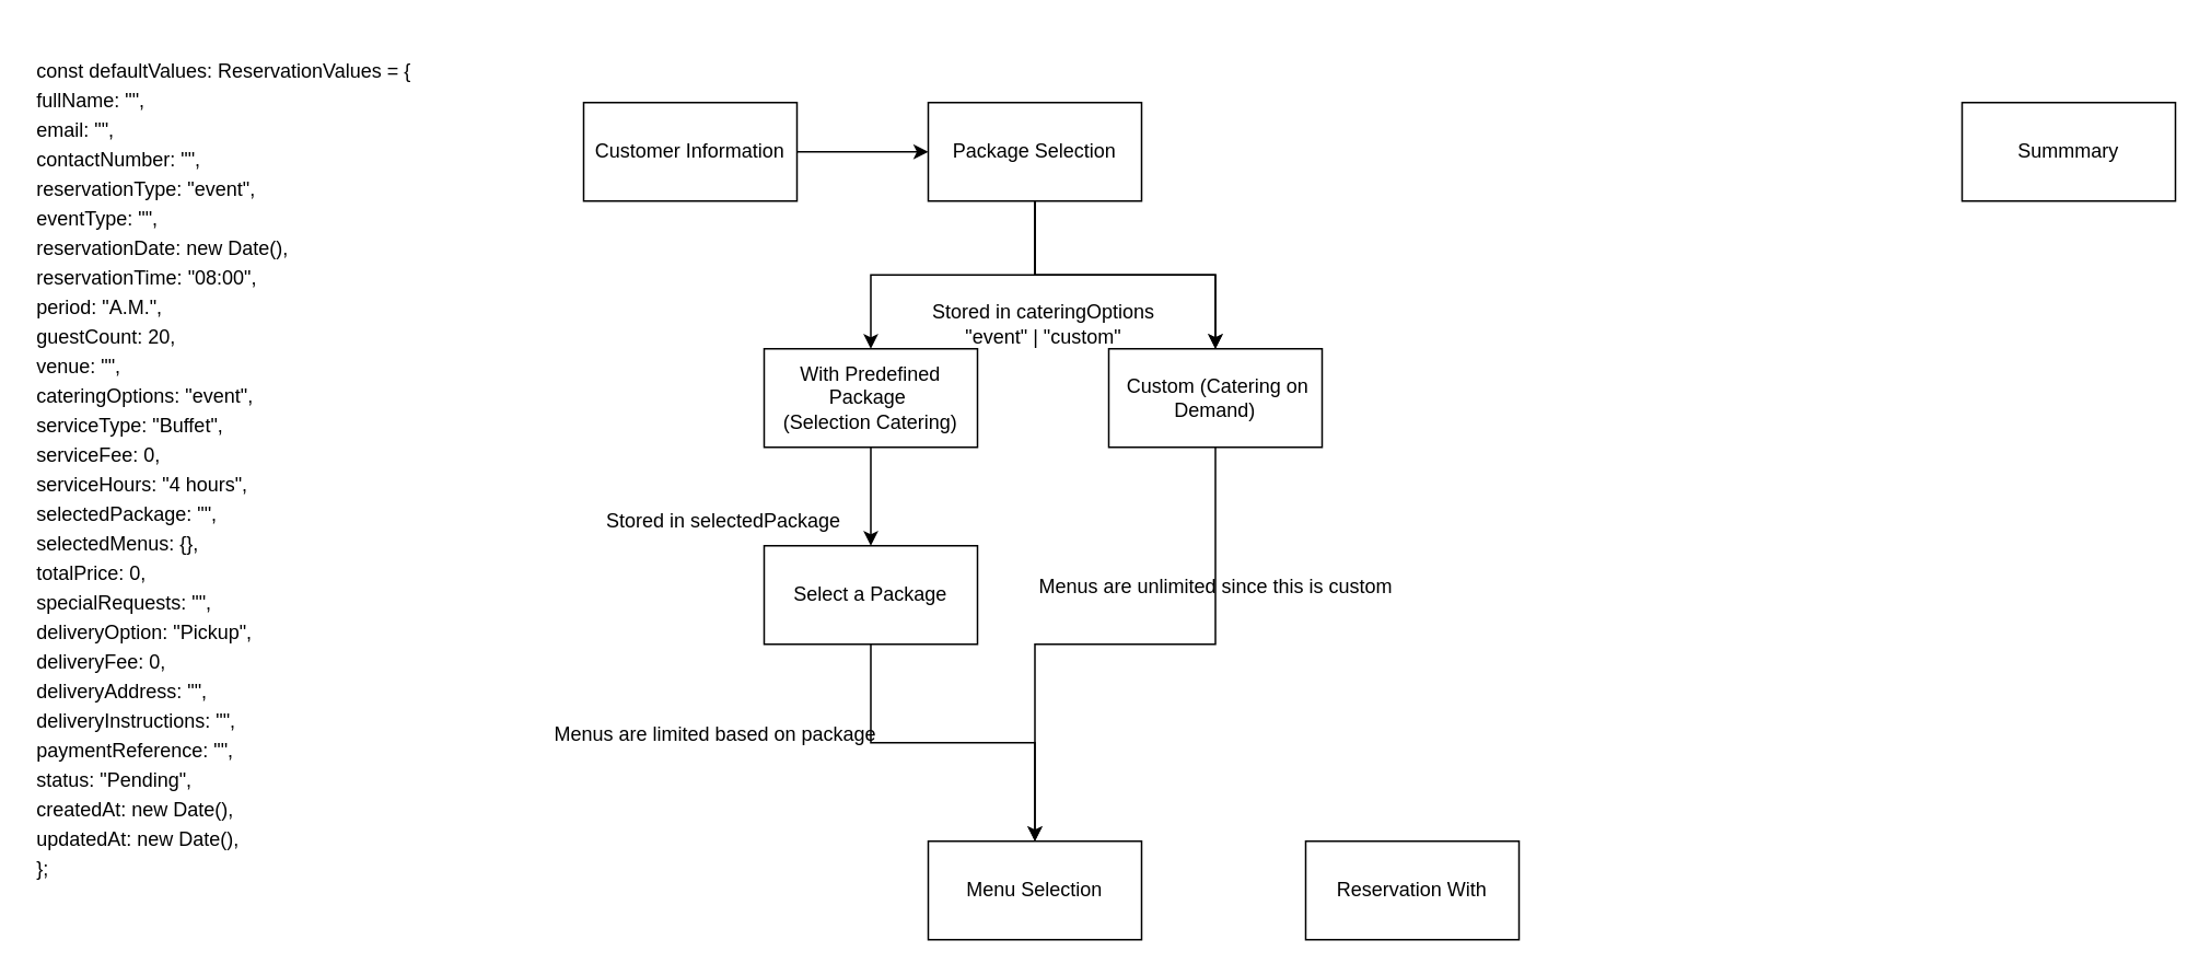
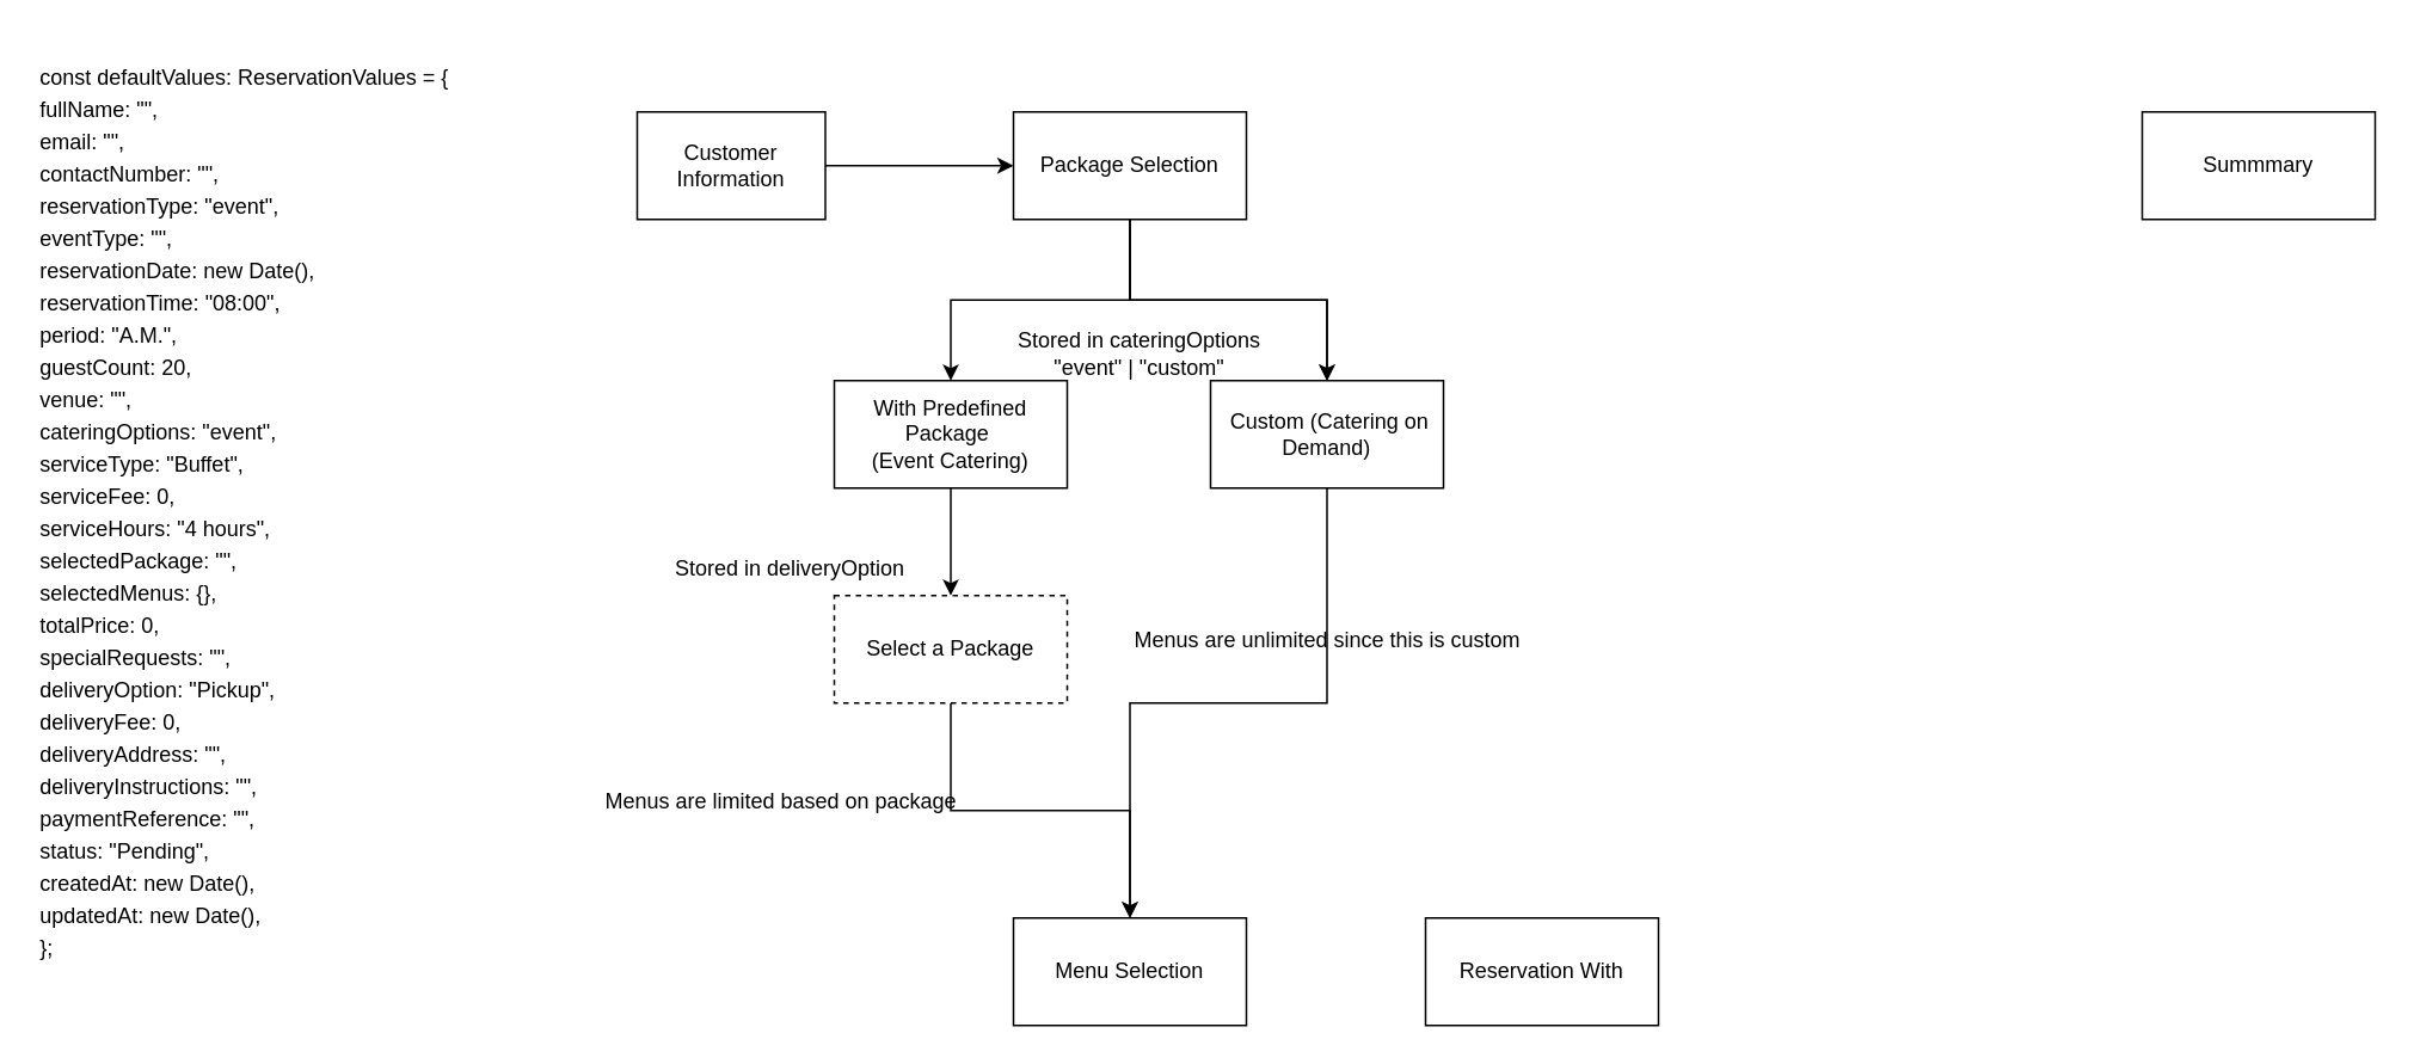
  <mxCell id="0" />
  <mxCell id="1" parent="0" />
  <mxCell id="2" value="" style="edgeStyle=orthogonalEdgeStyle;rounded=0;orthogonalLoop=1;jettySize=auto;html=1;" edge="1" parent="1" source="3" target="7"><mxGeometry relative="1" as="geometry" /></mxCell>
- <mxCell id="3" value="Customer Information" style="rounded=0;whiteSpace=wrap;html=1;" vertex="1" parent="1"><mxGeometry x="355" y="62" width="130" height="60" as="geometry" /></mxCell>
+ <mxCell id="3" value="Customer Information" style="rounded=0;whiteSpace=wrap;html=1;" vertex="1" parent="1"><mxGeometry x="355" y="62" width="105" height="60" as="geometry" /></mxCell>
  <mxCell id="4" value="" style="edgeStyle=orthogonalEdgeStyle;rounded=0;orthogonalLoop=1;jettySize=auto;html=1;" edge="1" parent="1" source="7" target="12"><mxGeometry relative="1" as="geometry" /></mxCell>
  <mxCell id="5" value="" style="edgeStyle=orthogonalEdgeStyle;rounded=0;orthogonalLoop=1;jettySize=auto;html=1;" edge="1" parent="1" source="7" target="12"><mxGeometry relative="1" as="geometry" /></mxCell>
  <mxCell id="6" style="edgeStyle=orthogonalEdgeStyle;rounded=0;orthogonalLoop=1;jettySize=auto;html=1;entryX=0.5;entryY=0;entryDx=0;entryDy=0;" edge="1" parent="1" source="7" target="14"><mxGeometry relative="1" as="geometry"><mxPoint x="565" y="212" as="targetPoint" /></mxGeometry></mxCell>
  <mxCell id="7" value="Package Selection" style="rounded=0;whiteSpace=wrap;html=1;" vertex="1" parent="1"><mxGeometry x="565" y="62" width="130" height="60" as="geometry" /></mxCell>
  <mxCell id="8" value="Menu Selection" style="rounded=0;whiteSpace=wrap;html=1;" vertex="1" parent="1"><mxGeometry x="565" y="512" width="130" height="60" as="geometry" /></mxCell>
  <mxCell id="9" value="Reservation With" style="rounded=0;whiteSpace=wrap;html=1;" vertex="1" parent="1"><mxGeometry x="795" y="512" width="130" height="60" as="geometry" /></mxCell>
  <mxCell id="10" value="Summmary" style="rounded=0;whiteSpace=wrap;html=1;" vertex="1" parent="1"><mxGeometry x="1195" y="62" width="130" height="60" as="geometry" /></mxCell>
  <mxCell id="11" style="edgeStyle=orthogonalEdgeStyle;rounded=0;orthogonalLoop=1;jettySize=auto;html=1;" edge="1" parent="1" source="12" target="8"><mxGeometry relative="1" as="geometry" /></mxCell>
  <mxCell id="12" value="&amp;nbsp;Custom (Catering on Demand)" style="rounded=0;whiteSpace=wrap;html=1;" vertex="1" parent="1"><mxGeometry x="675" y="212" width="130" height="60" as="geometry" /></mxCell>
  <mxCell id="13" value="" style="edgeStyle=orthogonalEdgeStyle;rounded=0;orthogonalLoop=1;jettySize=auto;html=1;" edge="1" parent="1" source="14" target="18"><mxGeometry relative="1" as="geometry" /></mxCell>
- <mxCell id="14" value="&lt;div&gt;With Predefined Package&amp;nbsp;&lt;/div&gt;&lt;div&gt;(Selection Catering)&lt;/div&gt;" style="rounded=0;whiteSpace=wrap;html=1;" vertex="1" parent="1"><mxGeometry x="465" y="212" width="130" height="60" as="geometry" /></mxCell>
+ <mxCell id="14" value="&lt;div&gt;With Predefined Package&amp;nbsp;&lt;/div&gt;&lt;div&gt;(Event Catering)&lt;/div&gt;" style="rounded=0;whiteSpace=wrap;html=1;" vertex="1" parent="1"><mxGeometry x="465" y="212" width="130" height="60" as="geometry" /></mxCell>
  <mxCell id="15" value="&lt;div&gt;Stored in cateringOptions&lt;/div&gt;&lt;div&gt;&quot;event&quot; | &quot;custom&quot;&lt;/div&gt;" style="text;html=1;align=center;verticalAlign=middle;resizable=0;points=[];autosize=1;strokeColor=none;fillColor=none;" vertex="1" parent="1"><mxGeometry x="555" y="177" width="160" height="40" as="geometry" /></mxCell>
  <mxCell id="16" value="&lt;p style=&quot;line-height: 50%;&quot; align=&quot;left&quot; data-pm-slice=&quot;0 0 []&quot;&gt;const defaultValues: ReservationValues = {&lt;/p&gt;&lt;p style=&quot;line-height: 50%;&quot; align=&quot;left&quot;&gt;  fullName: &quot;&quot;,&lt;/p&gt;&lt;p style=&quot;line-height: 50%;&quot; align=&quot;left&quot;&gt;  email: &quot;&quot;,&lt;/p&gt;&lt;p style=&quot;line-height: 50%;&quot; align=&quot;left&quot;&gt;  contactNumber: &quot;&quot;,&lt;/p&gt;&lt;p style=&quot;line-height: 50%;&quot; align=&quot;left&quot;&gt;  reservationType: &quot;event&quot;,&lt;/p&gt;&lt;p style=&quot;line-height: 50%;&quot; align=&quot;left&quot;&gt;  eventType: &quot;&quot;,&lt;/p&gt;&lt;p style=&quot;line-height: 50%;&quot; align=&quot;left&quot;&gt;  reservationDate: new Date(),&lt;/p&gt;&lt;p style=&quot;line-height: 50%;&quot; align=&quot;left&quot;&gt;  reservationTime: &quot;08:00&quot;,&lt;/p&gt;&lt;p style=&quot;line-height: 50%;&quot; align=&quot;left&quot;&gt;  period: &quot;A.M.&quot;,&lt;/p&gt;&lt;p style=&quot;line-height: 50%;&quot; align=&quot;left&quot;&gt;  guestCount: 20,&lt;/p&gt;&lt;p style=&quot;line-height: 50%;&quot; align=&quot;left&quot;&gt;  venue: &quot;&quot;,&lt;/p&gt;&lt;p style=&quot;line-height: 50%;&quot; align=&quot;left&quot;&gt;  cateringOptions: &quot;event&quot;,&lt;/p&gt;&lt;p style=&quot;line-height: 50%;&quot; align=&quot;left&quot;&gt;  serviceType: &quot;Buffet&quot;,&lt;/p&gt;&lt;p style=&quot;line-height: 50%;&quot; align=&quot;left&quot;&gt;  serviceFee: 0,&lt;/p&gt;&lt;p style=&quot;line-height: 50%;&quot; align=&quot;left&quot;&gt;  serviceHours: &quot;4 hours&quot;,&lt;/p&gt;&lt;p style=&quot;line-height: 50%;&quot; align=&quot;left&quot;&gt;  selectedPackage: &quot;&quot;,&lt;/p&gt;&lt;p style=&quot;line-height: 50%;&quot; align=&quot;left&quot;&gt;  selectedMenus: {},&lt;/p&gt;&lt;p style=&quot;line-height: 50%;&quot; align=&quot;left&quot;&gt;  totalPrice: 0,&lt;/p&gt;&lt;p style=&quot;line-height: 50%;&quot; align=&quot;left&quot;&gt;  specialRequests: &quot;&quot;,&lt;/p&gt;&lt;p style=&quot;line-height: 50%;&quot; align=&quot;left&quot;&gt;  deliveryOption: &quot;Pickup&quot;,&lt;/p&gt;&lt;p style=&quot;line-height: 50%;&quot; align=&quot;left&quot;&gt;  deliveryFee: 0,&lt;/p&gt;&lt;p style=&quot;line-height: 50%;&quot; align=&quot;left&quot;&gt;  deliveryAddress: &quot;&quot;,&lt;/p&gt;&lt;p style=&quot;line-height: 50%;&quot; align=&quot;left&quot;&gt;  deliveryInstructions: &quot;&quot;,&lt;/p&gt;&lt;p style=&quot;line-height: 50%;&quot; align=&quot;left&quot;&gt;  paymentReference: &quot;&quot;,&lt;/p&gt;&lt;p style=&quot;line-height: 50%;&quot; align=&quot;left&quot;&gt;  status: &quot;Pending&quot;,&lt;/p&gt;&lt;p style=&quot;line-height: 50%;&quot; align=&quot;left&quot;&gt;  createdAt: new Date(),&lt;/p&gt;&lt;p style=&quot;line-height: 50%;&quot; align=&quot;left&quot;&gt;  updatedAt: new Date(),&lt;/p&gt;&lt;p style=&quot;line-height: 50%;&quot; align=&quot;left&quot;&gt;};&lt;/p&gt;" style="text;html=1;align=left;verticalAlign=middle;resizable=0;points=[];autosize=1;strokeColor=none;fillColor=none;" vertex="1" parent="1"><mxGeometry x="20" y="20" width="250" height="530" as="geometry" /></mxCell>
  <mxCell id="17" style="edgeStyle=orthogonalEdgeStyle;rounded=0;orthogonalLoop=1;jettySize=auto;html=1;" edge="1" parent="1" source="18" target="8"><mxGeometry relative="1" as="geometry" /></mxCell>
- <mxCell id="18" value="Select a Package" style="rounded=0;whiteSpace=wrap;html=1;" vertex="1" parent="1"><mxGeometry x="465" y="332" width="130" height="60" as="geometry" /></mxCell>
- <mxCell id="19" value="&lt;div&gt;Stored in selectedPackage&lt;/div&gt;" style="text;html=1;align=center;verticalAlign=middle;resizable=0;points=[];autosize=1;strokeColor=none;fillColor=none;" vertex="1" parent="1"><mxGeometry x="355" y="302" width="170" height="30" as="geometry" /></mxCell>
+ <mxCell id="18" value="Select a Package" style="rounded=0;whiteSpace=wrap;html=1;dashed=1;" vertex="1" parent="1"><mxGeometry x="465" y="332" width="130" height="60" as="geometry" /></mxCell>
+ <mxCell id="19" value="&lt;div&gt;Stored in deliveryOption&lt;/div&gt;" style="text;html=1;align=center;verticalAlign=middle;resizable=0;points=[];autosize=1;strokeColor=none;fillColor=none;" vertex="1" parent="1"><mxGeometry x="355" y="302" width="170" height="30" as="geometry" /></mxCell>
  <mxCell id="20" value="Menus are limited based on package" style="text;html=1;align=center;verticalAlign=middle;resizable=0;points=[];autosize=1;strokeColor=none;fillColor=none;" vertex="1" parent="1"><mxGeometry x="325" y="432" width="220" height="30" as="geometry" /></mxCell>
  <mxCell id="21" value="Menus are unlimited since this is custom" style="text;html=1;align=center;verticalAlign=middle;resizable=0;points=[];autosize=1;strokeColor=none;fillColor=none;" vertex="1" parent="1"><mxGeometry x="620" y="342" width="240" height="30" as="geometry" /></mxCell>
